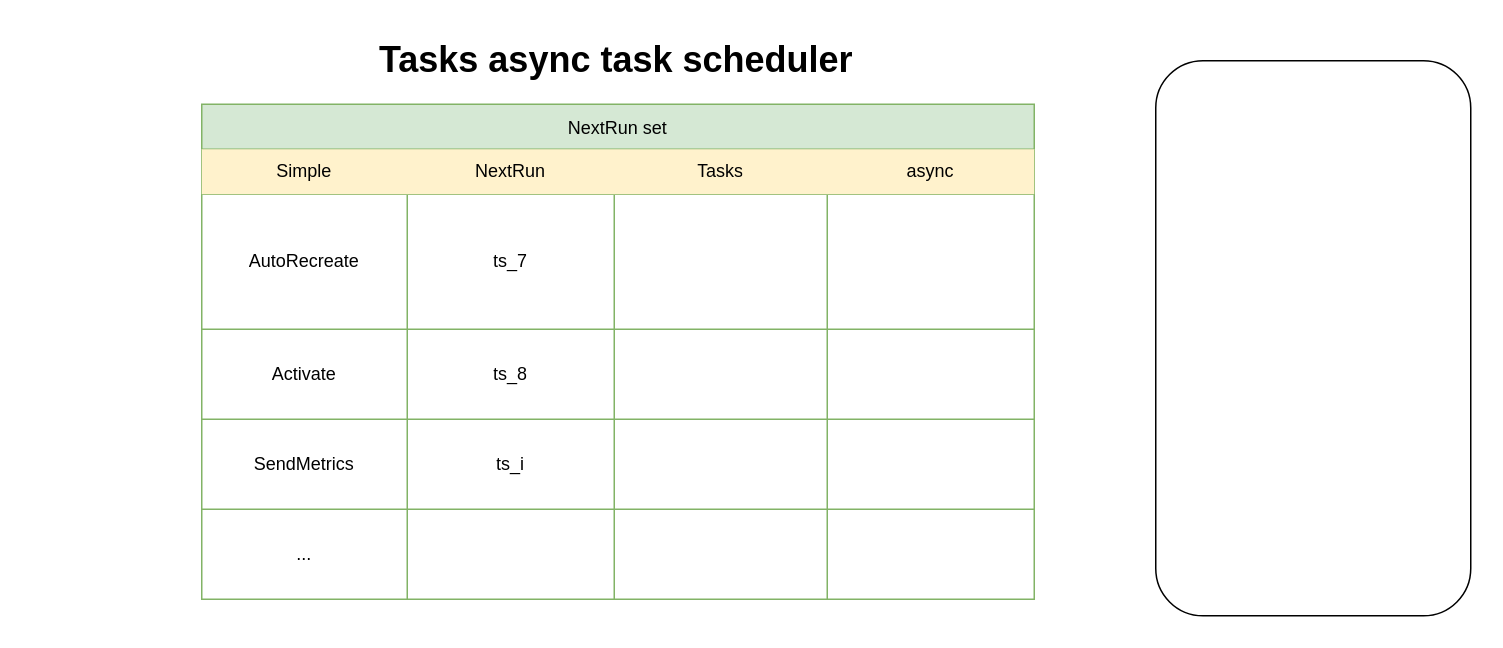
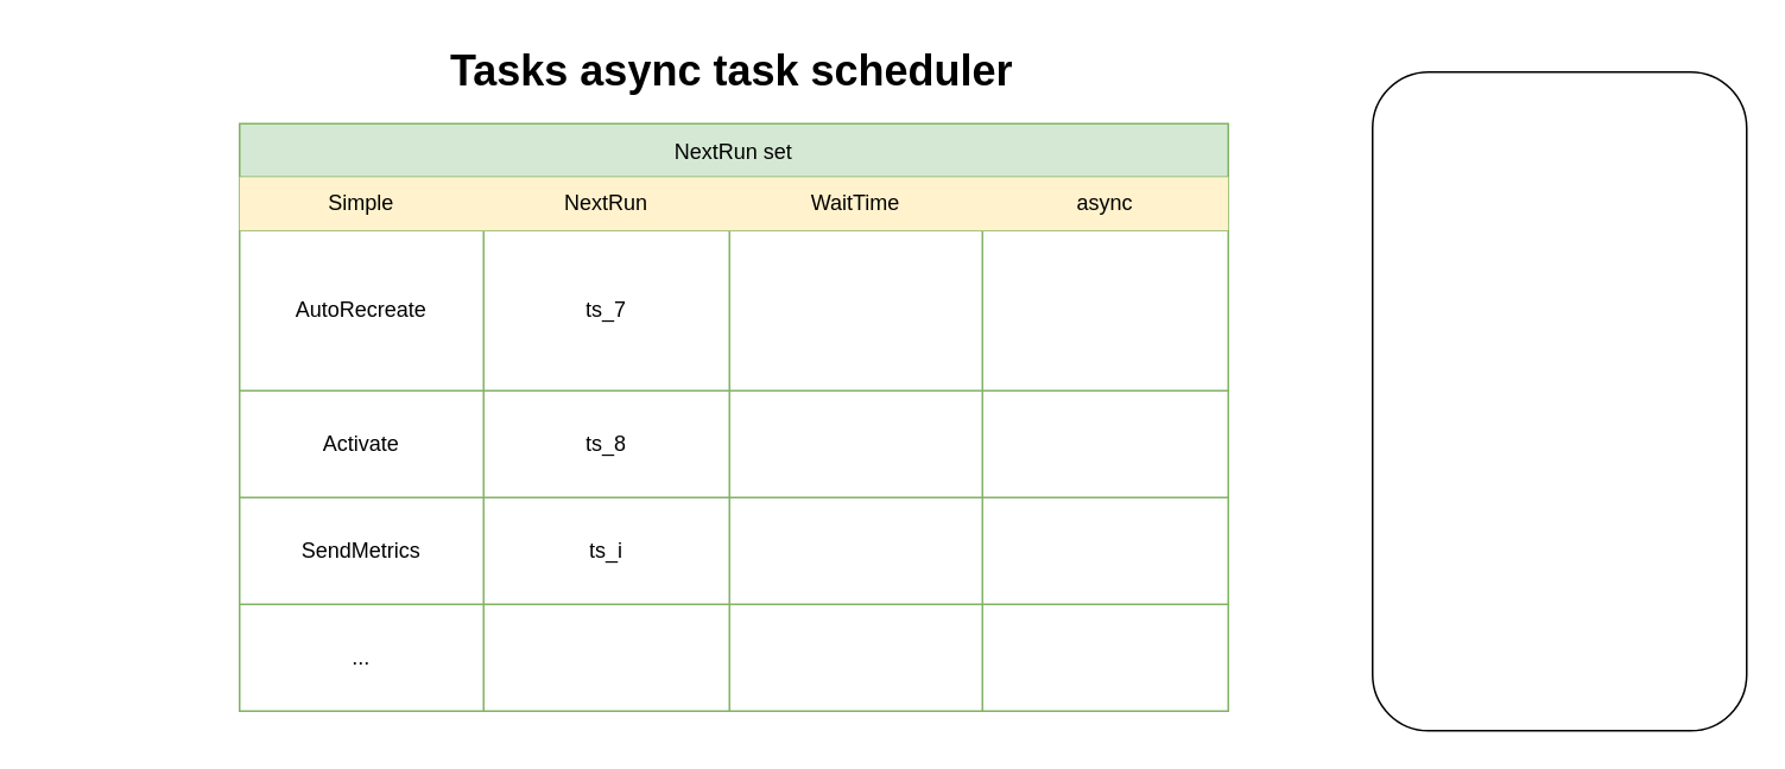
  <mxCell id="0" style=";html=1;" />
  <mxCell id="1" style=";html=1;" parent="0" />
  <mxCell id="2" value="Tasks async task scheduler" style="text;strokeColor=none;fillColor=none;html=1;fontSize=24;fontStyle=1;verticalAlign=middle;align=center;rounded=0;shadow=1;" parent="1" vertex="1"><mxGeometry x="20" y="20" width="780" height="40" as="geometry" /></mxCell>
  <mxCell id="3" value="NextRun set" style="shape=table;startSize=30;container=1;collapsible=0;childLayout=tableLayout;fillColor=#d5e8d4;labelBackgroundColor=none;strokeColor=#82b366;" vertex="1" parent="1"><mxGeometry x="134" y="69" width="555" height="330" as="geometry" /></mxCell>
  <mxCell id="4" value="" style="shape=tableRow;horizontal=0;startSize=0;swimlaneHead=0;swimlaneBody=0;top=0;left=0;bottom=0;right=0;collapsible=0;dropTarget=0;fillColor=#fff2cc;points=[[0,0.5],[1,0.5]];portConstraint=eastwest;strokeColor=#d6b656;" vertex="1" parent="3"><mxGeometry y="30" width="555" height="30" as="geometry" /></mxCell>
  <mxCell id="5" value="Simple" style="shape=partialRectangle;html=1;whiteSpace=wrap;connectable=0;overflow=hidden;fillColor=none;top=0;left=0;bottom=0;right=0;pointerEvents=1;" vertex="1" parent="4"><mxGeometry width="137" height="30" as="geometry"><mxRectangle width="137" height="30" as="alternateBounds" /></mxGeometry></mxCell>
  <mxCell id="6" value="NextRun" style="shape=partialRectangle;html=1;whiteSpace=wrap;connectable=0;overflow=hidden;fillColor=none;top=0;left=0;bottom=0;right=0;pointerEvents=1;" vertex="1" parent="4"><mxGeometry x="137" width="138" height="30" as="geometry"><mxRectangle width="138" height="30" as="alternateBounds" /></mxGeometry></mxCell>
- <mxCell id="7" value="Tasks" style="shape=partialRectangle;html=1;whiteSpace=wrap;connectable=0;overflow=hidden;fillColor=none;top=0;left=0;bottom=0;right=0;pointerEvents=1;" vertex="1" parent="4"><mxGeometry x="275" width="142" height="30" as="geometry"><mxRectangle width="142" height="30" as="alternateBounds" /></mxGeometry></mxCell>
+ <mxCell id="7" value="WaitTime" style="shape=partialRectangle;html=1;whiteSpace=wrap;connectable=0;overflow=hidden;fillColor=none;top=0;left=0;bottom=0;right=0;pointerEvents=1;" vertex="1" parent="4"><mxGeometry x="275" width="142" height="30" as="geometry"><mxRectangle width="142" height="30" as="alternateBounds" /></mxGeometry></mxCell>
  <mxCell id="8" value="async" style="shape=partialRectangle;html=1;whiteSpace=wrap;connectable=0;overflow=hidden;fillColor=none;top=0;left=0;bottom=0;right=0;pointerEvents=1;" vertex="1" parent="4"><mxGeometry x="417" width="138" height="30" as="geometry"><mxRectangle width="138" height="30" as="alternateBounds" /></mxGeometry></mxCell>
  <mxCell id="9" value="" style="shape=tableRow;horizontal=0;startSize=0;swimlaneHead=0;swimlaneBody=0;top=0;left=0;bottom=0;right=0;collapsible=0;dropTarget=0;fillColor=none;points=[[0,0.5],[1,0.5]];portConstraint=eastwest;" vertex="1" parent="3"><mxGeometry y="60" width="555" height="90" as="geometry" /></mxCell>
  <mxCell id="10" value="AutoRecreate" style="shape=partialRectangle;html=1;whiteSpace=wrap;connectable=0;overflow=hidden;fillColor=none;top=0;left=0;bottom=0;right=0;pointerEvents=1;" vertex="1" parent="9"><mxGeometry width="137" height="90" as="geometry"><mxRectangle width="137" height="90" as="alternateBounds" /></mxGeometry></mxCell>
  <mxCell id="11" value="ts_7" style="shape=partialRectangle;html=1;whiteSpace=wrap;connectable=0;overflow=hidden;fillColor=none;top=0;left=0;bottom=0;right=0;pointerEvents=1;" vertex="1" parent="9"><mxGeometry x="137" width="138" height="90" as="geometry"><mxRectangle width="138" height="90" as="alternateBounds" /></mxGeometry></mxCell>
  <mxCell id="12" value="" style="shape=partialRectangle;html=1;whiteSpace=wrap;connectable=0;overflow=hidden;fillColor=none;top=0;left=0;bottom=0;right=0;pointerEvents=1;" vertex="1" parent="9"><mxGeometry x="275" width="142" height="90" as="geometry"><mxRectangle width="142" height="90" as="alternateBounds" /></mxGeometry></mxCell>
  <mxCell id="13" value="" style="shape=partialRectangle;html=1;whiteSpace=wrap;connectable=0;overflow=hidden;fillColor=none;top=0;left=0;bottom=0;right=0;pointerEvents=1;" vertex="1" parent="9"><mxGeometry x="417" width="138" height="90" as="geometry"><mxRectangle width="138" height="90" as="alternateBounds" /></mxGeometry></mxCell>
  <mxCell id="14" value="" style="shape=tableRow;horizontal=0;startSize=0;swimlaneHead=0;swimlaneBody=0;top=0;left=0;bottom=0;right=0;collapsible=0;dropTarget=0;fillColor=none;points=[[0,0.5],[1,0.5]];portConstraint=eastwest;" vertex="1" parent="3"><mxGeometry y="150" width="555" height="60" as="geometry" /></mxCell>
  <mxCell id="15" value="Activate" style="shape=partialRectangle;html=1;whiteSpace=wrap;connectable=0;overflow=hidden;fillColor=none;top=0;left=0;bottom=0;right=0;pointerEvents=1;" vertex="1" parent="14"><mxGeometry width="137" height="60" as="geometry"><mxRectangle width="137" height="60" as="alternateBounds" /></mxGeometry></mxCell>
  <mxCell id="16" value="ts_8" style="shape=partialRectangle;html=1;whiteSpace=wrap;connectable=0;overflow=hidden;fillColor=none;top=0;left=0;bottom=0;right=0;pointerEvents=1;" vertex="1" parent="14"><mxGeometry x="137" width="138" height="60" as="geometry"><mxRectangle width="138" height="60" as="alternateBounds" /></mxGeometry></mxCell>
  <mxCell id="17" value="" style="shape=partialRectangle;html=1;whiteSpace=wrap;connectable=0;overflow=hidden;fillColor=none;top=0;left=0;bottom=0;right=0;pointerEvents=1;" vertex="1" parent="14"><mxGeometry x="275" width="142" height="60" as="geometry"><mxRectangle width="142" height="60" as="alternateBounds" /></mxGeometry></mxCell>
  <mxCell id="18" value="" style="shape=partialRectangle;html=1;whiteSpace=wrap;connectable=0;overflow=hidden;fillColor=none;top=0;left=0;bottom=0;right=0;pointerEvents=1;" vertex="1" parent="14"><mxGeometry x="417" width="138" height="60" as="geometry"><mxRectangle width="138" height="60" as="alternateBounds" /></mxGeometry></mxCell>
  <mxCell id="19" value="" style="shape=tableRow;horizontal=0;startSize=0;swimlaneHead=0;swimlaneBody=0;top=0;left=0;bottom=0;right=0;collapsible=0;dropTarget=0;fillColor=none;points=[[0,0.5],[1,0.5]];portConstraint=eastwest;" vertex="1" parent="3"><mxGeometry y="210" width="555" height="60" as="geometry" /></mxCell>
  <mxCell id="20" value="SendMetrics" style="shape=partialRectangle;html=1;whiteSpace=wrap;connectable=0;overflow=hidden;fillColor=none;top=0;left=0;bottom=0;right=0;pointerEvents=1;" vertex="1" parent="19"><mxGeometry width="137" height="60" as="geometry"><mxRectangle width="137" height="60" as="alternateBounds" /></mxGeometry></mxCell>
  <mxCell id="21" value="ts_i" style="shape=partialRectangle;html=1;whiteSpace=wrap;connectable=0;overflow=hidden;fillColor=none;top=0;left=0;bottom=0;right=0;pointerEvents=1;" vertex="1" parent="19"><mxGeometry x="137" width="138" height="60" as="geometry"><mxRectangle width="138" height="60" as="alternateBounds" /></mxGeometry></mxCell>
  <mxCell id="22" value="" style="shape=partialRectangle;html=1;whiteSpace=wrap;connectable=0;overflow=hidden;fillColor=none;top=0;left=0;bottom=0;right=0;pointerEvents=1;" vertex="1" parent="19"><mxGeometry x="275" width="142" height="60" as="geometry"><mxRectangle width="142" height="60" as="alternateBounds" /></mxGeometry></mxCell>
  <mxCell id="23" value="" style="shape=partialRectangle;html=1;whiteSpace=wrap;connectable=0;overflow=hidden;fillColor=none;top=0;left=0;bottom=0;right=0;pointerEvents=1;" vertex="1" parent="19"><mxGeometry x="417" width="138" height="60" as="geometry"><mxRectangle width="138" height="60" as="alternateBounds" /></mxGeometry></mxCell>
  <mxCell id="24" value="" style="shape=tableRow;horizontal=0;startSize=0;swimlaneHead=0;swimlaneBody=0;top=0;left=0;bottom=0;right=0;collapsible=0;dropTarget=0;fillColor=none;points=[[0,0.5],[1,0.5]];portConstraint=eastwest;" vertex="1" parent="3"><mxGeometry y="270" width="555" height="60" as="geometry" /></mxCell>
  <mxCell id="25" value="..." style="shape=partialRectangle;html=1;whiteSpace=wrap;connectable=0;overflow=hidden;fillColor=none;top=0;left=0;bottom=0;right=0;pointerEvents=1;" vertex="1" parent="24"><mxGeometry width="137" height="60" as="geometry"><mxRectangle width="137" height="60" as="alternateBounds" /></mxGeometry></mxCell>
  <mxCell id="26" value="" style="shape=partialRectangle;html=1;whiteSpace=wrap;connectable=0;overflow=hidden;fillColor=none;top=0;left=0;bottom=0;right=0;pointerEvents=1;" vertex="1" parent="24"><mxGeometry x="137" width="138" height="60" as="geometry"><mxRectangle width="138" height="60" as="alternateBounds" /></mxGeometry></mxCell>
  <mxCell id="27" value="" style="shape=partialRectangle;html=1;whiteSpace=wrap;connectable=0;overflow=hidden;fillColor=none;top=0;left=0;bottom=0;right=0;pointerEvents=1;" vertex="1" parent="24"><mxGeometry x="275" width="142" height="60" as="geometry"><mxRectangle width="142" height="60" as="alternateBounds" /></mxGeometry></mxCell>
  <mxCell id="28" value="" style="shape=partialRectangle;html=1;whiteSpace=wrap;connectable=0;overflow=hidden;fillColor=none;top=0;left=0;bottom=0;right=0;pointerEvents=1;" vertex="1" parent="24"><mxGeometry x="417" width="138" height="60" as="geometry"><mxRectangle width="138" height="60" as="alternateBounds" /></mxGeometry></mxCell>
  <mxCell id="29" value="" style="rounded=1;whiteSpace=wrap;html=1;labelBackgroundColor=none;fillColor=default;" vertex="1" parent="1"><mxGeometry x="770" y="40" width="210" height="370" as="geometry" /></mxCell>
